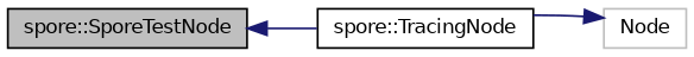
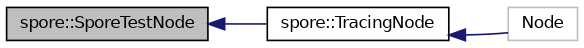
  digraph {
    rankdir=LR
    node [color=black fillcolor=white fontname=Helvetica fontsize=10 shape=record style=filled]
    edge [color=midnightblue dir=back fontname=Helvetica fontsize=10 labelfontname=Helvetica labelfontsize=10 style=solid]
    n1 [fillcolor=grey75 fontcolor=black height=0.2 label="spore::SporeTestNode" width=0.4]
    n2 [height=0.2 label="spore::TracingNode" width=0.4]
    n3 [color=grey75 height=0.2 label="Node" width=0.4]
    n1 -> n2
-   n3 -> n2
+   n2 -> n3
  }
